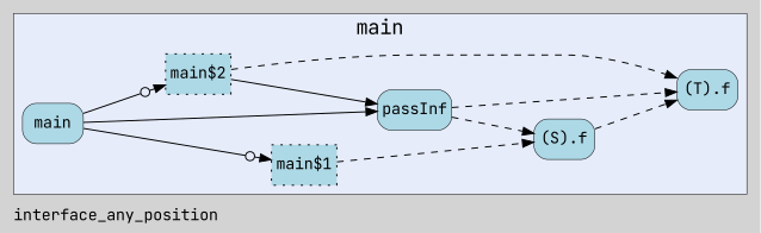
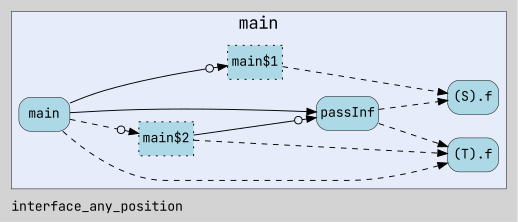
  digraph {
    bgcolor=lightgray
    fontname="JetBrains Mono"
    fontsize=14
    label=interface_any_position
    labeljust=l
    nodesep=0.35
    penwidth=0.5
    rankdir=LR
    style=solid
    node [fillcolor=lightblue fontname="JetBrains Mono" margin="0.05,0.0" penwidth=0.5 shape=box style="filled,rounded"]
    edge [fontname="JetBrains Mono" minlen=2 style=dashed]
    n1 [label=passInf]
    n2 [label="(S).f"]
    n3 [label="(T).f"]
    n4 [label=main]
    n5 [label="main$1" penwidth=1.0 style="dotted,filled"]
    n6 [label="main$2" penwidth=1.0 style="dotted,filled"]
    subgraph cluster_1 {
      bgcolor="#e6ecfa"
      fontsize=18
      label=main
      labeljust=c
      labelloc=t
      n1
      n2
      n3
      n4
      n5
      n6
    }
    n1 -> n2
    n1 -> n3
    n4 -> n1 [style=""]
-   n2 -> n3
+   n4 -> n3
    n4 -> n5 [arrowhead=normalnoneodot style=""]
-   n4 -> n6 [arrowhead=normalnoneodot style=""]
+   n4 -> n6 [arrowhead=normalnoneodot]
    n5 -> n2
-   n6 -> n1 [style=""]
+   n6 -> n1 [arrowhead=normalnoneodot style=""]
    n6 -> n3
  }
